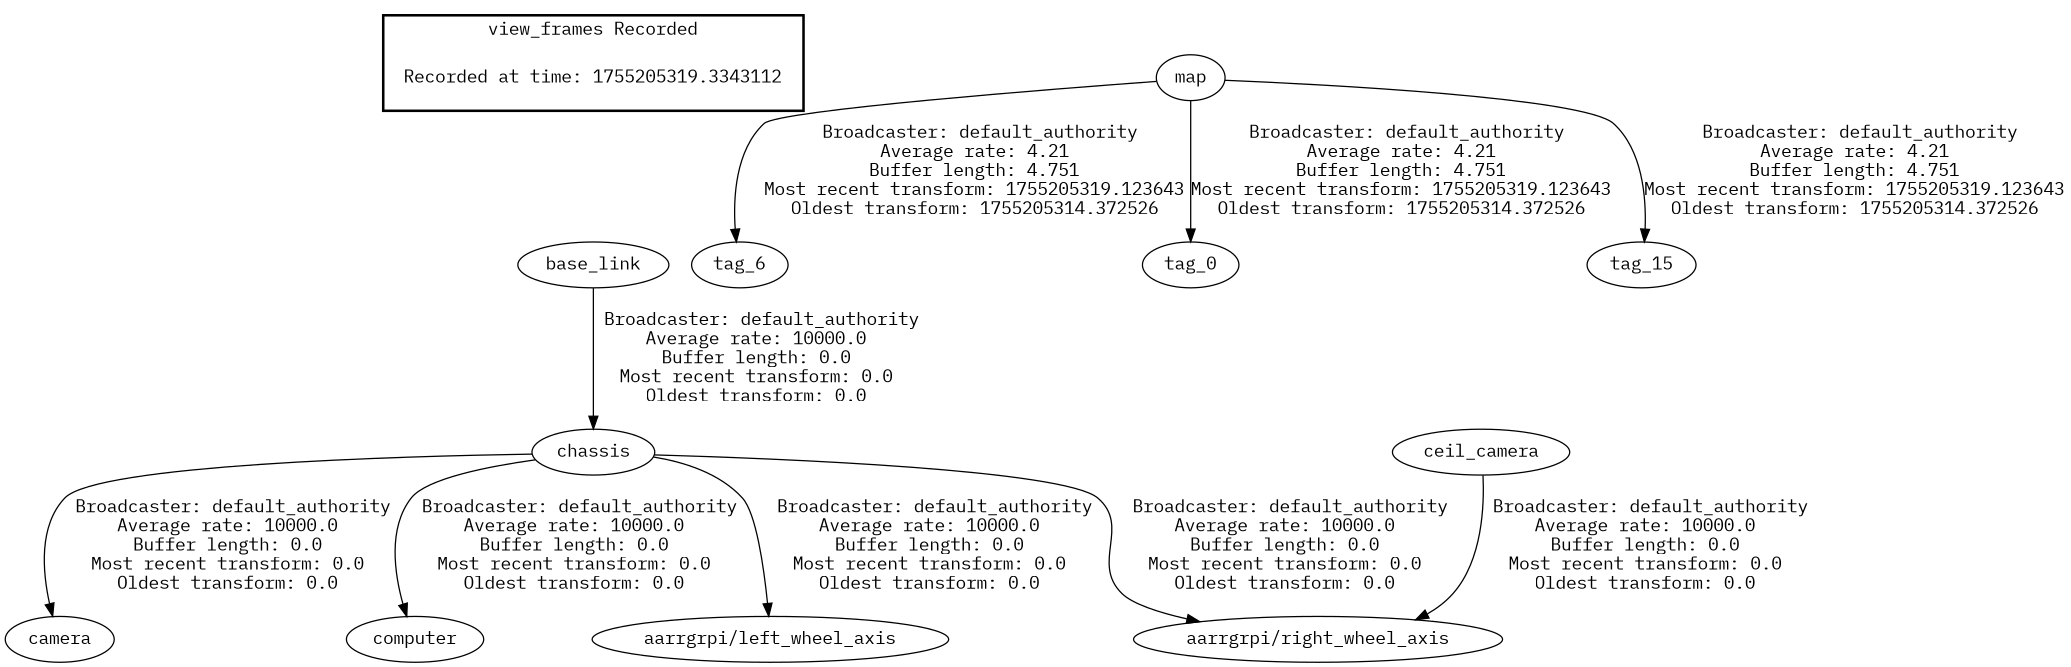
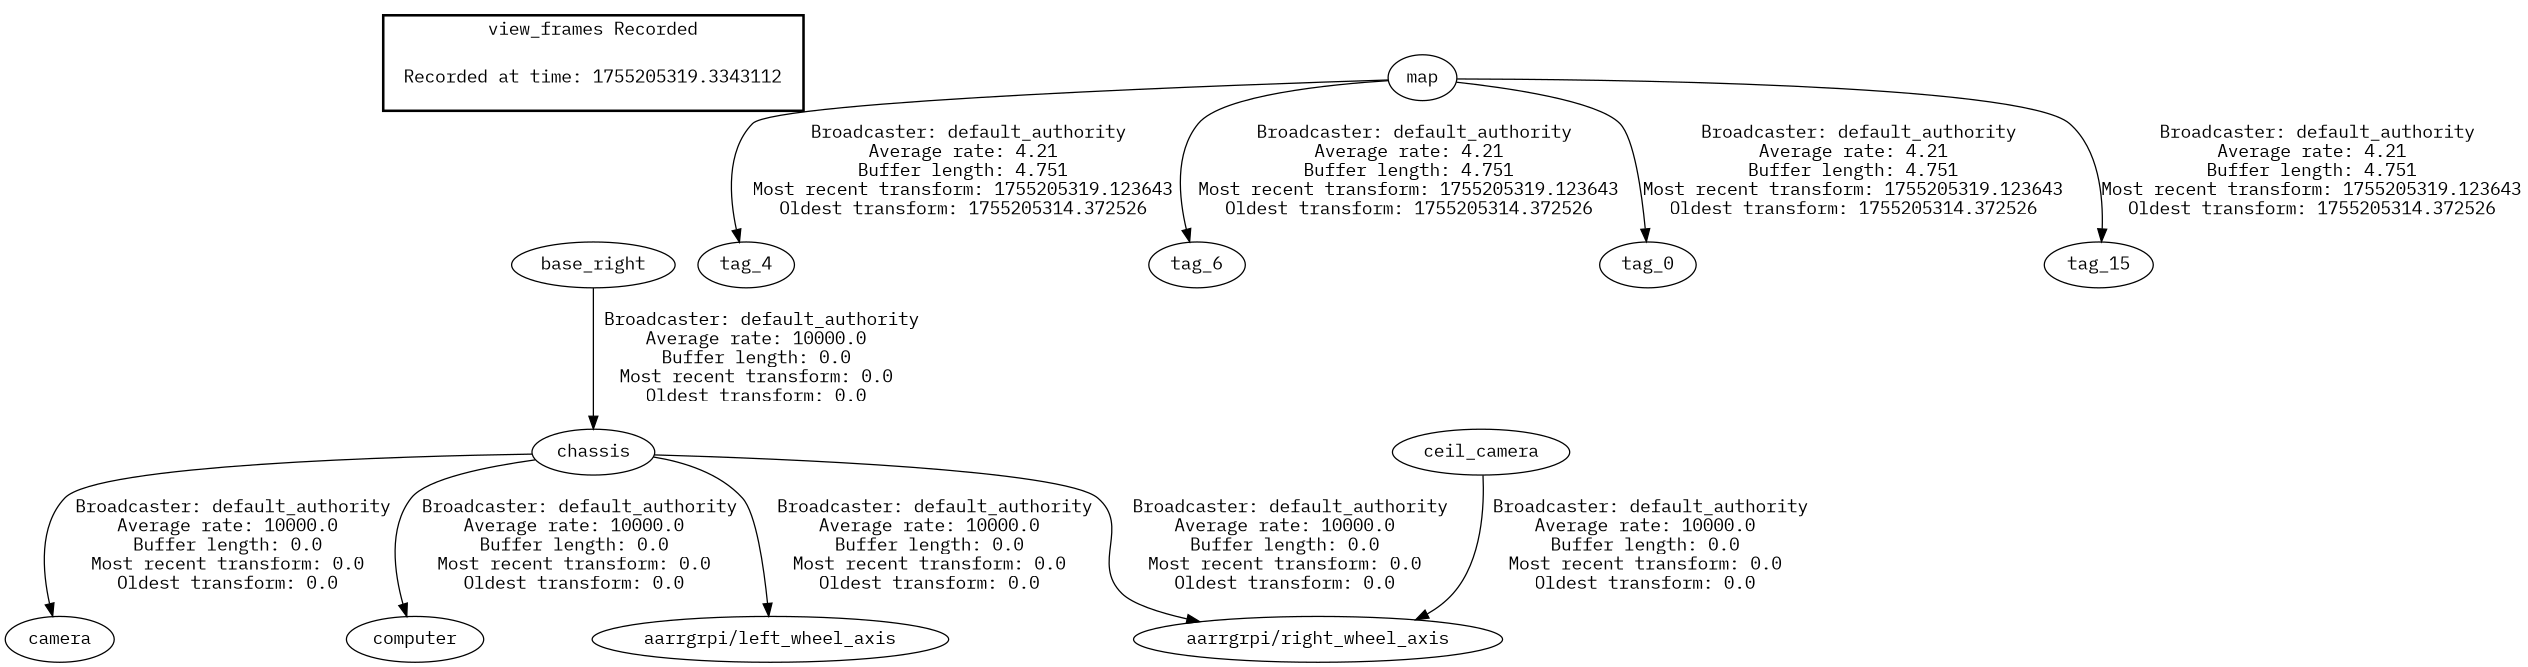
  digraph {
    fontname="IBM Plex Mono"
    node [fontname="IBM Plex Mono"]
    edge [fontname="IBM Plex Mono"]
    "Recorded at time: 1755205319.3343112" [shape=plaintext]
-   base_link
+   base_link [label=base_right]
    ceil_camera
    "aarrgrpi/right_wheel_axis"
    map
+   tag_4
    tag_6
    n8 [label=tag_0]
    n9 [label=tag_15]
    chassis
    camera
    computer
    "aarrgrpi/left_wheel_axis"
    subgraph cluster_1 {
      color=black
      label="view_frames Recorded"
      style=bold
      "Recorded at time: 1755205319.3343112"
    }
    "Recorded at time: 1755205319.3343112" -> base_link [style=invis]
    base_link -> chassis [label=" Broadcaster: default_authority\nAverage rate: 10000.0\nBuffer length: 0.0\nMost recent transform: 0.0\nOldest transform: 0.0\n"]
    ceil_camera -> "aarrgrpi/right_wheel_axis" [label=" Broadcaster: default_authority\nAverage rate: 10000.0\nBuffer length: 0.0\nMost recent transform: 0.0\nOldest transform: 0.0\n"]
+   map -> tag_4 [label=" Broadcaster: default_authority\nAverage rate: 4.21\nBuffer length: 4.751\nMost recent transform: 1755205319.123643\nOldest transform: 1755205314.372526\n"]
    map -> tag_6 [label=" Broadcaster: default_authority\nAverage rate: 4.21\nBuffer length: 4.751\nMost recent transform: 1755205319.123643\nOldest transform: 1755205314.372526\n"]
    map -> n8 [label=" Broadcaster: default_authority\nAverage rate: 4.21\nBuffer length: 4.751\nMost recent transform: 1755205319.123643\nOldest transform: 1755205314.372526\n"]
    map -> n9 [label=" Broadcaster: default_authority\nAverage rate: 4.21\nBuffer length: 4.751\nMost recent transform: 1755205319.123643\nOldest transform: 1755205314.372526\n"]
    chassis -> "aarrgrpi/right_wheel_axis" [label=" Broadcaster: default_authority\nAverage rate: 10000.0\nBuffer length: 0.0\nMost recent transform: 0.0\nOldest transform: 0.0\n"]
    chassis -> camera [label=" Broadcaster: default_authority\nAverage rate: 10000.0\nBuffer length: 0.0\nMost recent transform: 0.0\nOldest transform: 0.0\n"]
    chassis -> computer [label=" Broadcaster: default_authority\nAverage rate: 10000.0\nBuffer length: 0.0\nMost recent transform: 0.0\nOldest transform: 0.0\n"]
    chassis -> "aarrgrpi/left_wheel_axis" [label=" Broadcaster: default_authority\nAverage rate: 10000.0\nBuffer length: 0.0\nMost recent transform: 0.0\nOldest transform: 0.0\n"]
  }
